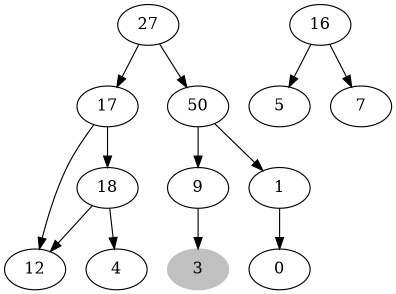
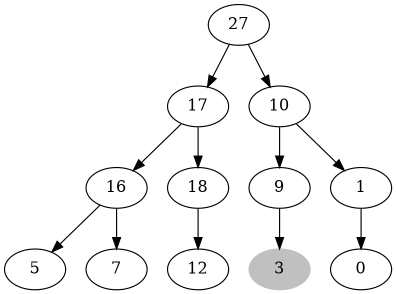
  digraph {
    27
    17
-   10 [label=50]
+   10
    16
    n5 [label=18]
    9
    1
    5
    7
    12
-   4
    3 [color=grey style=filled]
    0
    27 -> 17
    27 -> 10
-   17 -> 12
+   17 -> 16
    17 -> n5
    10 -> 9
    10 -> 1
    16 -> 5
    16 -> 7
    n5 -> 12
-   n5 -> 4
    9 -> 3
    1 -> 0
  }
